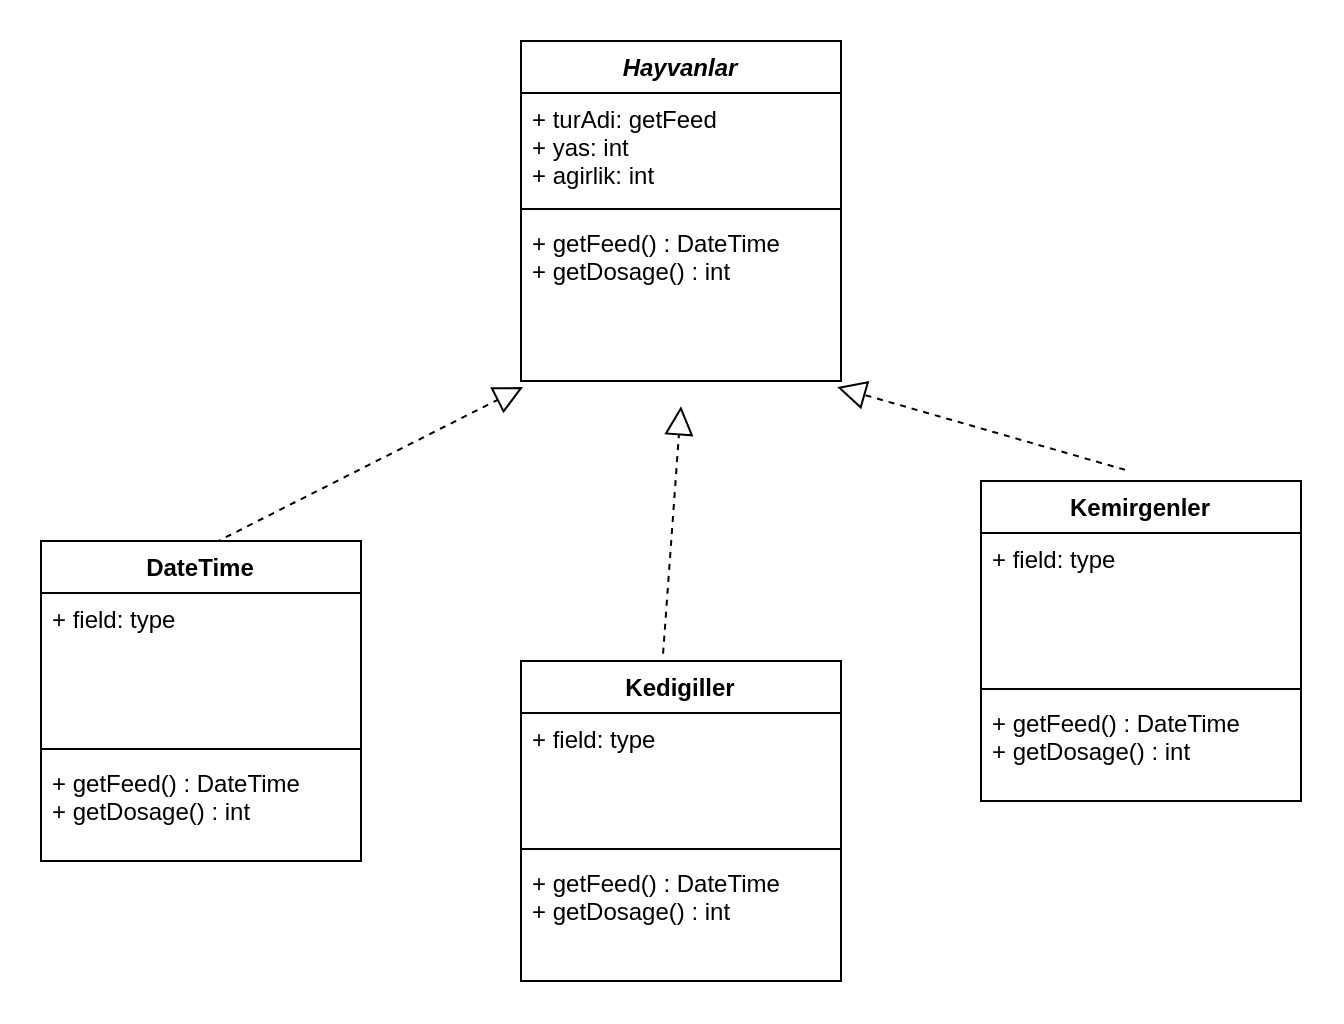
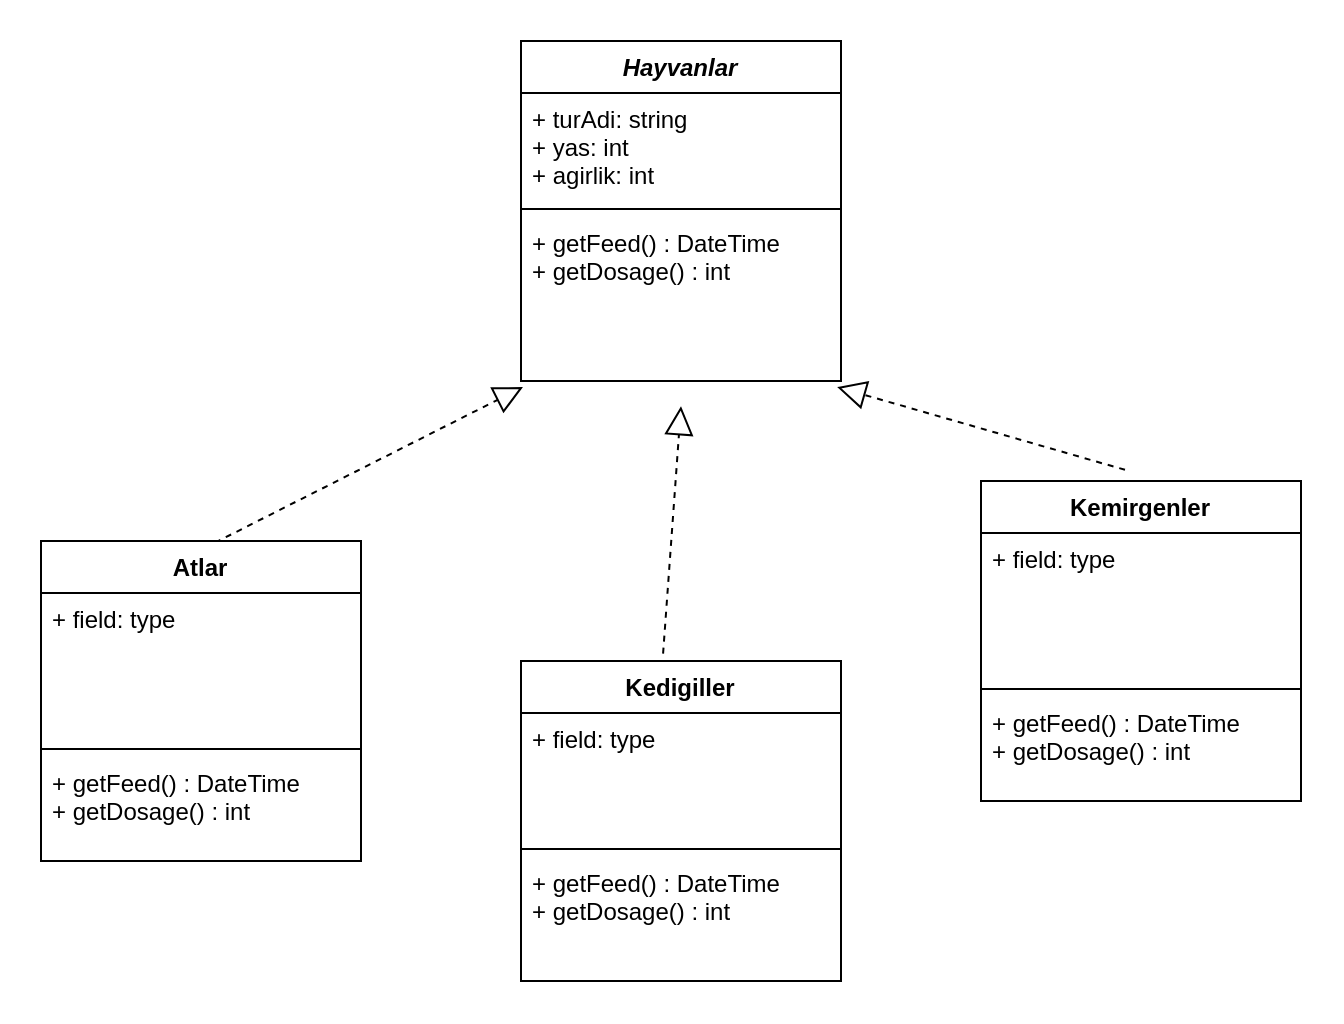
  <mxCell id="0" />
  <mxCell id="1" parent="0" />
  <mxCell id="2" value="Hayvanlar" style="swimlane;fontStyle=3;align=center;verticalAlign=top;childLayout=stackLayout;horizontal=1;startSize=26;horizontalStack=0;resizeParent=1;resizeParentMax=0;resizeLast=0;collapsible=1;marginBottom=0;" vertex="1" parent="1"><mxGeometry x="260" y="20" width="160" height="170" as="geometry" /></mxCell>
- <mxCell id="3" value="+ turAdi: getFeed&#10;+ yas: int&#10;+ agirlik: int&#10;&#10;&#10;" style="text;strokeColor=none;fillColor=none;align=left;verticalAlign=top;spacingLeft=4;spacingRight=4;overflow=hidden;rotatable=0;points=[[0,0.5],[1,0.5]];portConstraint=eastwest;" vertex="1" parent="2"><mxGeometry y="26" width="160" height="54" as="geometry" /></mxCell>
+ <mxCell id="3" value="+ turAdi: string&#10;+ yas: int&#10;+ agirlik: int&#10;&#10;&#10;" style="text;strokeColor=none;fillColor=none;align=left;verticalAlign=top;spacingLeft=4;spacingRight=4;overflow=hidden;rotatable=0;points=[[0,0.5],[1,0.5]];portConstraint=eastwest;" vertex="1" parent="2"><mxGeometry y="26" width="160" height="54" as="geometry" /></mxCell>
  <mxCell id="4" value="" style="line;strokeWidth=1;fillColor=none;align=left;verticalAlign=middle;spacingTop=-1;spacingLeft=3;spacingRight=3;rotatable=0;labelPosition=right;points=[];portConstraint=eastwest;" vertex="1" parent="2"><mxGeometry y="80" width="160" height="8" as="geometry" /></mxCell>
  <mxCell id="5" value="+ getFeed() : DateTime&#10;+ getDosage() : int" style="text;strokeColor=none;fillColor=none;align=left;verticalAlign=top;spacingLeft=4;spacingRight=4;overflow=hidden;rotatable=0;points=[[0,0.5],[1,0.5]];portConstraint=eastwest;" vertex="1" parent="2"><mxGeometry y="88" width="160" height="82" as="geometry" /></mxCell>
  <mxCell id="6" value="Kedigiller" style="swimlane;fontStyle=1;align=center;verticalAlign=top;childLayout=stackLayout;horizontal=1;startSize=26;horizontalStack=0;resizeParent=1;resizeParentMax=0;resizeLast=0;collapsible=1;marginBottom=0;" vertex="1" parent="1"><mxGeometry x="260" y="330" width="160" height="160" as="geometry" /></mxCell>
  <mxCell id="7" value="+ field: type" style="text;strokeColor=none;fillColor=none;align=left;verticalAlign=top;spacingLeft=4;spacingRight=4;overflow=hidden;rotatable=0;points=[[0,0.5],[1,0.5]];portConstraint=eastwest;" vertex="1" parent="6"><mxGeometry y="26" width="160" height="64" as="geometry" /></mxCell>
  <mxCell id="8" value="" style="line;strokeWidth=1;fillColor=none;align=left;verticalAlign=middle;spacingTop=-1;spacingLeft=3;spacingRight=3;rotatable=0;labelPosition=right;points=[];portConstraint=eastwest;" vertex="1" parent="6"><mxGeometry y="90" width="160" height="8" as="geometry" /></mxCell>
  <mxCell id="9" value="+ getFeed() : DateTime&#10;+ getDosage() : int" style="text;strokeColor=none;fillColor=none;align=left;verticalAlign=top;spacingLeft=4;spacingRight=4;overflow=hidden;rotatable=0;points=[[0,0.5],[1,0.5]];portConstraint=eastwest;" vertex="1" parent="6"><mxGeometry y="98" width="160" height="62" as="geometry" /></mxCell>
  <mxCell id="10" value="Kemirgenler" style="swimlane;fontStyle=1;align=center;verticalAlign=top;childLayout=stackLayout;horizontal=1;startSize=26;horizontalStack=0;resizeParent=1;resizeParentMax=0;resizeLast=0;collapsible=1;marginBottom=0;" vertex="1" parent="1"><mxGeometry x="490" y="240" width="160" height="160" as="geometry" /></mxCell>
  <mxCell id="11" value="+ field: type" style="text;strokeColor=none;fillColor=none;align=left;verticalAlign=top;spacingLeft=4;spacingRight=4;overflow=hidden;rotatable=0;points=[[0,0.5],[1,0.5]];portConstraint=eastwest;" vertex="1" parent="10"><mxGeometry y="26" width="160" height="74" as="geometry" /></mxCell>
  <mxCell id="12" value="" style="line;strokeWidth=1;fillColor=none;align=left;verticalAlign=middle;spacingTop=-1;spacingLeft=3;spacingRight=3;rotatable=0;labelPosition=right;points=[];portConstraint=eastwest;" vertex="1" parent="10"><mxGeometry y="100" width="160" height="8" as="geometry" /></mxCell>
  <mxCell id="13" value="+ getFeed() : DateTime&#10;+ getDosage() : int" style="text;strokeColor=none;fillColor=none;align=left;verticalAlign=top;spacingLeft=4;spacingRight=4;overflow=hidden;rotatable=0;points=[[0,0.5],[1,0.5]];portConstraint=eastwest;" vertex="1" parent="10"><mxGeometry y="108" width="160" height="52" as="geometry" /></mxCell>
  <mxCell id="14" value="" style="endArrow=block;dashed=1;endFill=0;endSize=12;html=1;rounded=0;exitX=0.544;exitY=0.005;exitDx=0;exitDy=0;exitPerimeter=0;entryX=0.006;entryY=1.037;entryDx=0;entryDy=0;entryPerimeter=0;" edge="1" parent="1" source="17" target="5"><mxGeometry width="160" relative="1" as="geometry"><mxPoint x="112" y="236.412" as="sourcePoint" /><mxPoint x="230" y="220" as="targetPoint" /></mxGeometry></mxCell>
  <mxCell id="15" value="" style="endArrow=block;dashed=1;endFill=0;endSize=12;html=1;rounded=0;exitX=0.444;exitY=-0.023;exitDx=0;exitDy=0;exitPerimeter=0;entryX=0.5;entryY=1.154;entryDx=0;entryDy=0;entryPerimeter=0;" edge="1" parent="1" source="6" target="5"><mxGeometry width="160" relative="1" as="geometry"><mxPoint x="350" y="213.012" as="sourcePoint" /><mxPoint x="546.96" y="80.002" as="targetPoint" /></mxGeometry></mxCell>
  <mxCell id="16" value="" style="endArrow=block;dashed=1;endFill=0;endSize=12;html=1;rounded=0;exitX=0.45;exitY=-0.035;exitDx=0;exitDy=0;exitPerimeter=0;entryX=0.988;entryY=1.037;entryDx=0;entryDy=0;entryPerimeter=0;" edge="1" parent="1" source="10" target="5"><mxGeometry width="160" relative="1" as="geometry"><mxPoint x="490" y="223.012" as="sourcePoint" /><mxPoint x="686.96" y="90.002" as="targetPoint" /></mxGeometry></mxCell>
- <mxCell id="17" value="DateTime" style="swimlane;fontStyle=1;align=center;verticalAlign=top;childLayout=stackLayout;horizontal=1;startSize=26;horizontalStack=0;resizeParent=1;resizeParentMax=0;resizeLast=0;collapsible=1;marginBottom=0;" vertex="1" parent="1"><mxGeometry x="20" y="270" width="160" height="160" as="geometry" /></mxCell>
+ <mxCell id="17" value="Atlar" style="swimlane;fontStyle=1;align=center;verticalAlign=top;childLayout=stackLayout;horizontal=1;startSize=26;horizontalStack=0;resizeParent=1;resizeParentMax=0;resizeLast=0;collapsible=1;marginBottom=0;" vertex="1" parent="1"><mxGeometry x="20" y="270" width="160" height="160" as="geometry" /></mxCell>
  <mxCell id="18" value="+ field: type" style="text;strokeColor=none;fillColor=none;align=left;verticalAlign=top;spacingLeft=4;spacingRight=4;overflow=hidden;rotatable=0;points=[[0,0.5],[1,0.5]];portConstraint=eastwest;" vertex="1" parent="17"><mxGeometry y="26" width="160" height="74" as="geometry" /></mxCell>
  <mxCell id="19" value="" style="line;strokeWidth=1;fillColor=none;align=left;verticalAlign=middle;spacingTop=-1;spacingLeft=3;spacingRight=3;rotatable=0;labelPosition=right;points=[];portConstraint=eastwest;" vertex="1" parent="17"><mxGeometry y="100" width="160" height="8" as="geometry" /></mxCell>
  <mxCell id="20" value="+ getFeed() : DateTime&#10;+ getDosage() : int" style="text;strokeColor=none;fillColor=none;align=left;verticalAlign=top;spacingLeft=4;spacingRight=4;overflow=hidden;rotatable=0;points=[[0,0.5],[1,0.5]];portConstraint=eastwest;" vertex="1" parent="17"><mxGeometry y="108" width="160" height="52" as="geometry" /></mxCell>
